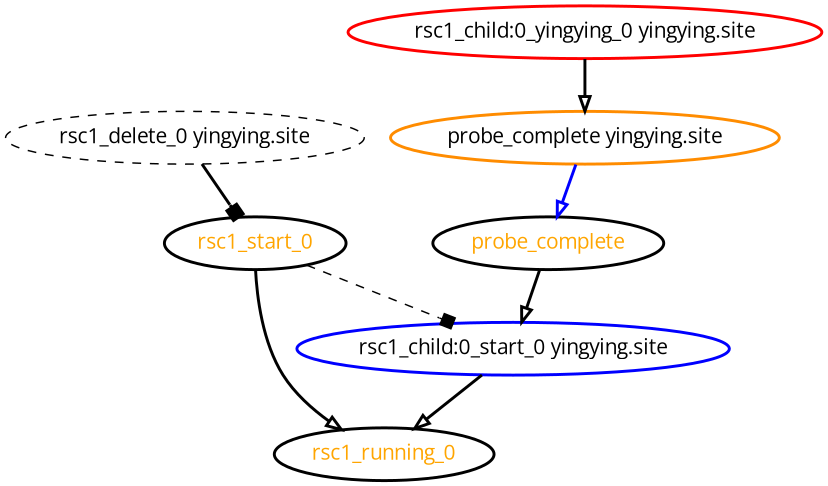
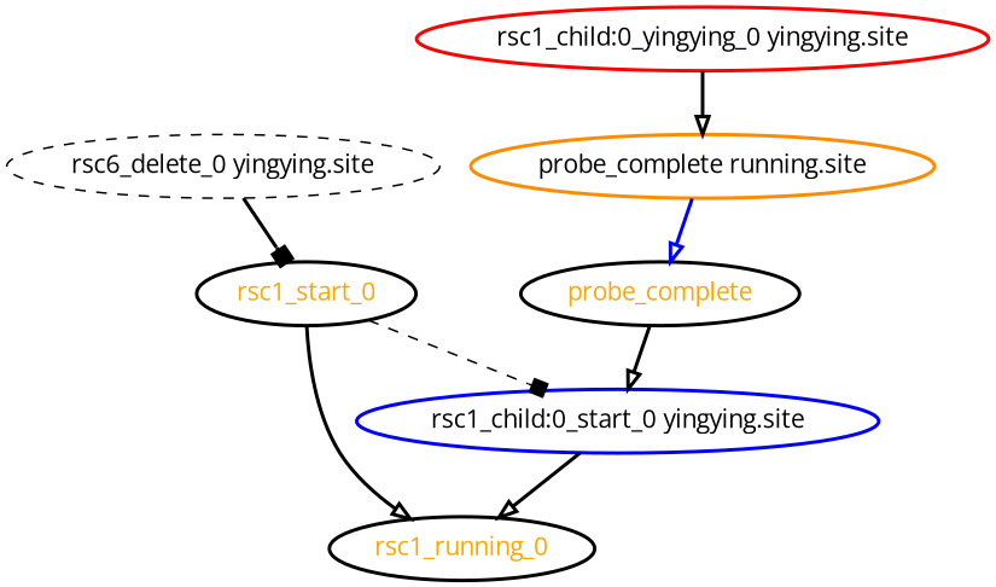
  digraph {
    fontname="Open Sans"
    node [color=black fontcolor=black fontname="Open Sans" style=bold]
    edge [arrowhead=onormal color=black fontname="Open Sans" style=bold]
-   "probe_complete yingying.site" [color=darkorange]
+   "probe_complete yingying.site" [color=darkorange label="probe_complete running.site"]
    probe_complete [fontcolor=orange]
    "rsc1_child:0_start_0 yingying.site" [color=blue]
    rsc1_running_0 [fontcolor=orange]
    n5 [color=red label="rsc1_child:0_yingying_0 yingying.site"]
-   "rsc1_delete_0 yingying.site" [style=dashed]
+   "rsc1_delete_0 yingying.site" [style=dashed label="rsc6_delete_0 yingying.site"]
    rsc1_start_0 [fontcolor=orange]
    "probe_complete yingying.site" -> probe_complete [color=blue]
    probe_complete -> "rsc1_child:0_start_0 yingying.site"
    "rsc1_child:0_start_0 yingying.site" -> rsc1_running_0
    n5 -> "probe_complete yingying.site"
    "rsc1_delete_0 yingying.site" -> rsc1_start_0 [arrowhead=box]
    rsc1_start_0 -> "rsc1_child:0_start_0 yingying.site" [arrowhead=box style=dashed]
    rsc1_start_0 -> rsc1_running_0
  }
